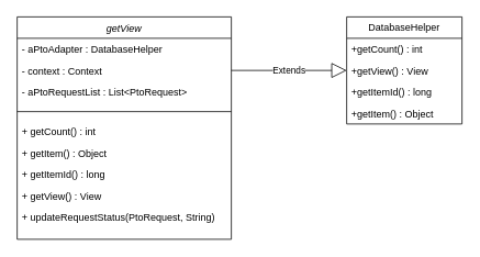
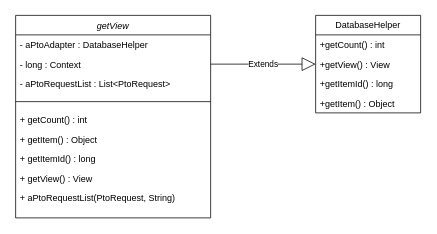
  <mxCell id="0" />
  <mxCell id="1" parent="0" />
  <mxCell id="2" value="getView" style="swimlane;fontStyle=2;align=center;verticalAlign=top;childLayout=stackLayout;horizontal=1;startSize=26;horizontalStack=0;resizeParent=1;resizeLast=0;collapsible=1;marginBottom=0;rounded=0;shadow=0;strokeWidth=1;" parent="1" vertex="1"><mxGeometry x="20" y="20" width="260" height="270" as="geometry"><mxRectangle x="230" y="140" width="160" height="26" as="alternateBounds" /></mxGeometry></mxCell>
  <mxCell id="3" value="- aPtoAdapter : DatabaseHelper" style="text;align=left;verticalAlign=top;spacingLeft=4;spacingRight=4;overflow=hidden;rotatable=0;points=[[0,0.5],[1,0.5]];portConstraint=eastwest;rounded=0;shadow=0;html=0;" parent="2" vertex="1"><mxGeometry y="26" width="260" height="26" as="geometry" /></mxCell>
- <mxCell id="4" value="- context : Context" style="text;align=left;verticalAlign=top;spacingLeft=4;spacingRight=4;overflow=hidden;rotatable=0;points=[[0,0.5],[1,0.5]];portConstraint=eastwest;rounded=0;shadow=0;html=0;" parent="2" vertex="1"><mxGeometry y="52" width="260" height="26" as="geometry" /></mxCell>
+ <mxCell id="4" value="- long : Context" style="text;align=left;verticalAlign=top;spacingLeft=4;spacingRight=4;overflow=hidden;rotatable=0;points=[[0,0.5],[1,0.5]];portConstraint=eastwest;rounded=0;shadow=0;html=0;" parent="2" vertex="1"><mxGeometry y="52" width="260" height="26" as="geometry" /></mxCell>
  <mxCell id="5" value="- aPtoRequestList : List&lt;PtoRequest&gt;" style="text;align=left;verticalAlign=top;spacingLeft=4;spacingRight=4;overflow=hidden;rotatable=0;points=[[0,0.5],[1,0.5]];portConstraint=eastwest;rounded=0;shadow=0;html=0;" parent="2" vertex="1"><mxGeometry y="78" width="260" height="26" as="geometry" /></mxCell>
  <mxCell id="6" value="" style="line;html=1;strokeWidth=1;align=left;verticalAlign=middle;spacingTop=-1;spacingLeft=3;spacingRight=3;rotatable=0;labelPosition=right;points=[];portConstraint=eastwest;" parent="2" vertex="1"><mxGeometry y="104" width="260" height="22" as="geometry" /></mxCell>
  <mxCell id="7" value="+ getCount() : int" style="text;align=left;verticalAlign=top;spacingLeft=4;spacingRight=4;overflow=hidden;rotatable=0;points=[[0,0.5],[1,0.5]];portConstraint=eastwest;" parent="2" vertex="1"><mxGeometry y="126" width="260" height="26" as="geometry" /></mxCell>
  <mxCell id="8" value="+ getItem() : Object" style="text;align=left;verticalAlign=top;spacingLeft=4;spacingRight=4;overflow=hidden;rotatable=0;points=[[0,0.5],[1,0.5]];portConstraint=eastwest;" parent="2" vertex="1"><mxGeometry y="152" width="260" height="26" as="geometry" /></mxCell>
  <mxCell id="9" value="+ getItemId() : long" style="text;align=left;verticalAlign=top;spacingLeft=4;spacingRight=4;overflow=hidden;rotatable=0;points=[[0,0.5],[1,0.5]];portConstraint=eastwest;" parent="2" vertex="1"><mxGeometry y="178" width="260" height="26" as="geometry" /></mxCell>
  <mxCell id="10" value="+ getView() : View" style="text;align=left;verticalAlign=top;spacingLeft=4;spacingRight=4;overflow=hidden;rotatable=0;points=[[0,0.5],[1,0.5]];portConstraint=eastwest;" parent="2" vertex="1"><mxGeometry y="204" width="260" height="26" as="geometry" /></mxCell>
- <mxCell id="11" value="+ updateRequestStatus(PtoRequest, String)" style="text;align=left;verticalAlign=top;spacingLeft=4;spacingRight=4;overflow=hidden;rotatable=0;points=[[0,0.5],[1,0.5]];portConstraint=eastwest;" vertex="1" parent="2"><mxGeometry y="230" width="260" height="26" as="geometry" /></mxCell>
+ <mxCell id="11" value="+ aPtoRequestList(PtoRequest, String)" style="text;align=left;verticalAlign=top;spacingLeft=4;spacingRight=4;overflow=hidden;rotatable=0;points=[[0,0.5],[1,0.5]];portConstraint=eastwest;" vertex="1" parent="2"><mxGeometry y="230" width="260" height="26" as="geometry" /></mxCell>
  <mxCell id="12" value="DatabaseHelper" style="swimlane;fontStyle=0;childLayout=stackLayout;horizontal=1;startSize=26;fillColor=none;horizontalStack=0;resizeParent=1;resizeParentMax=0;resizeLast=0;collapsible=1;marginBottom=0;whiteSpace=wrap;html=1;" parent="1" vertex="1"><mxGeometry x="420" y="20" width="140" height="130" as="geometry" /></mxCell>
  <mxCell id="13" value="+getCount() : int" style="text;align=left;verticalAlign=top;spacingLeft=4;spacingRight=4;overflow=hidden;rotatable=0;points=[[0,0.5],[1,0.5]];portConstraint=eastwest;" parent="12" vertex="1"><mxGeometry y="26" width="140" height="26" as="geometry" /></mxCell>
  <mxCell id="14" value="+getView() : View" style="text;align=left;verticalAlign=top;spacingLeft=4;spacingRight=4;overflow=hidden;rotatable=0;points=[[0,0.5],[1,0.5]];portConstraint=eastwest;" parent="12" vertex="1"><mxGeometry y="52" width="140" height="26" as="geometry" /></mxCell>
  <mxCell id="15" value="+getItemId() : long" style="text;align=left;verticalAlign=top;spacingLeft=4;spacingRight=4;overflow=hidden;rotatable=0;points=[[0,0.5],[1,0.5]];portConstraint=eastwest;" parent="12" vertex="1"><mxGeometry y="78" width="140" height="26" as="geometry" /></mxCell>
  <mxCell id="16" value="+getItem() : Object" style="text;align=left;verticalAlign=top;spacingLeft=4;spacingRight=4;overflow=hidden;rotatable=0;points=[[0,0.5],[1,0.5]];portConstraint=eastwest;" parent="12" vertex="1"><mxGeometry y="104" width="140" height="26" as="geometry" /></mxCell>
  <mxCell id="17" value="Extends" style="endArrow=block;endSize=16;endFill=0;html=1;rounded=0;exitX=1;exitY=0.5;exitDx=0;exitDy=0;entryX=0;entryY=0.5;entryDx=0;entryDy=0;" parent="1" source="4" target="14" edge="1"><mxGeometry width="160" relative="1" as="geometry"><mxPoint x="270" y="150" as="sourcePoint" /><mxPoint x="330" y="180" as="targetPoint" /></mxGeometry></mxCell>
